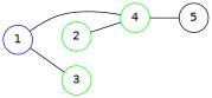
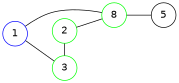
  graph {
    fontname="DejaVu Sans"
    rankdir=LR
    node [color=Green fontname="DejaVu Sans" shape=circle]
    edge [fontname="DejaVu Sans"]
    3
    2
-   4
+   4 [label=8]
    1 [color=Blue]
    5 [color=""]
    subgraph sub_1 {
      rank=same
      3
      2
    }
+   2 -- 3
    2 -- 4
    4 -- 5
    1 -- 3
    1 -- 4
  }
